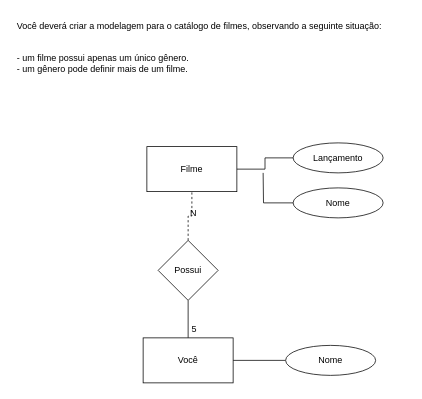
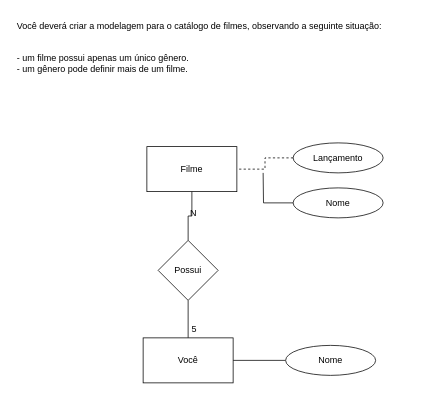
  <mxCell id="0" />
  <mxCell id="1" parent="0" />
  <mxCell id="2" value="Filme" style="rounded=0;whiteSpace=wrap;html=1;" vertex="1" parent="1"><mxGeometry x="195" y="195" width="120" height="60" as="geometry" /></mxCell>
  <mxCell id="3" value="Você deverá criar a modelagem para o catálogo de filmes, observando a seguinte situação:&#10;&#10;&#10;- um filme possui apenas um único gênero.&#10;- um gênero pode definir mais de um filme." style="text;whiteSpace=wrap;" vertex="1" parent="1"><mxGeometry x="20" y="20" width="520" height="100" as="geometry" /></mxCell>
  <mxCell id="4" style="edgeStyle=orthogonalEdgeStyle;rounded=0;orthogonalLoop=1;jettySize=auto;html=1;entryX=0.5;entryY=0;entryDx=0;entryDy=0;endArrow=none;endFill=0;" edge="1" parent="1" source="6" target="8"><mxGeometry relative="1" as="geometry" /></mxCell>
- <mxCell id="5" style="edgeStyle=orthogonalEdgeStyle;rounded=0;orthogonalLoop=1;jettySize=auto;html=1;entryX=0.5;entryY=1;entryDx=0;entryDy=0;endArrow=none;endFill=0;dashed=1;" edge="1" parent="1" source="6" target="2"><mxGeometry relative="1" as="geometry" /></mxCell>
+ <mxCell id="5" style="edgeStyle=orthogonalEdgeStyle;rounded=0;orthogonalLoop=1;jettySize=auto;html=1;entryX=0.5;entryY=1;entryDx=0;entryDy=0;endArrow=none;endFill=0;" edge="1" parent="1" source="6" target="2"><mxGeometry relative="1" as="geometry" /></mxCell>
  <mxCell id="6" value="Possui" style="rhombus;whiteSpace=wrap;html=1;" vertex="1" parent="1"><mxGeometry x="210" y="320" width="80" height="80" as="geometry" /></mxCell>
  <mxCell id="7" style="edgeStyle=orthogonalEdgeStyle;rounded=0;orthogonalLoop=1;jettySize=auto;html=1;entryX=0;entryY=0.5;entryDx=0;entryDy=0;endArrow=none;endFill=0;" edge="1" parent="1" source="8" target="15"><mxGeometry relative="1" as="geometry" /></mxCell>
  <mxCell id="8" value="Você" style="rounded=0;whiteSpace=wrap;html=1;" vertex="1" parent="1"><mxGeometry x="190" y="450" width="120" height="60" as="geometry" /></mxCell>
  <mxCell id="9" value="5" style="text;whiteSpace=wrap;" vertex="1" parent="1"><mxGeometry x="253" y="424" width="10" height="20" as="geometry" /></mxCell>
  <mxCell id="10" value="N" style="text;whiteSpace=wrap;" vertex="1" parent="1"><mxGeometry x="251" y="270" width="10" height="20" as="geometry" /></mxCell>
- <mxCell id="11" style="edgeStyle=orthogonalEdgeStyle;rounded=0;orthogonalLoop=1;jettySize=auto;html=1;endArrow=none;endFill=0;" edge="1" parent="1" source="12" target="2"><mxGeometry relative="1" as="geometry" /></mxCell>
+ <mxCell id="11" style="edgeStyle=orthogonalEdgeStyle;rounded=0;orthogonalLoop=1;jettySize=auto;html=1;endArrow=none;endFill=0;dashed=1;" edge="1" parent="1" source="12" target="2"><mxGeometry relative="1" as="geometry" /></mxCell>
  <mxCell id="12" value="Lançamento" style="ellipse;whiteSpace=wrap;html=1;" vertex="1" parent="1"><mxGeometry x="390" y="190" width="120" height="40" as="geometry" /></mxCell>
  <mxCell id="13" style="edgeStyle=orthogonalEdgeStyle;rounded=0;orthogonalLoop=1;jettySize=auto;html=1;endArrow=none;endFill=0;" edge="1" parent="1" source="14"><mxGeometry relative="1" as="geometry"><mxPoint x="350" y="230" as="targetPoint" /></mxGeometry></mxCell>
  <mxCell id="14" value="Nome" style="ellipse;whiteSpace=wrap;html=1;" vertex="1" parent="1"><mxGeometry x="390" y="250" width="120" height="40" as="geometry" /></mxCell>
  <mxCell id="15" value="Nome" style="ellipse;whiteSpace=wrap;html=1;" vertex="1" parent="1"><mxGeometry x="380" y="460" width="120" height="40" as="geometry" /></mxCell>
